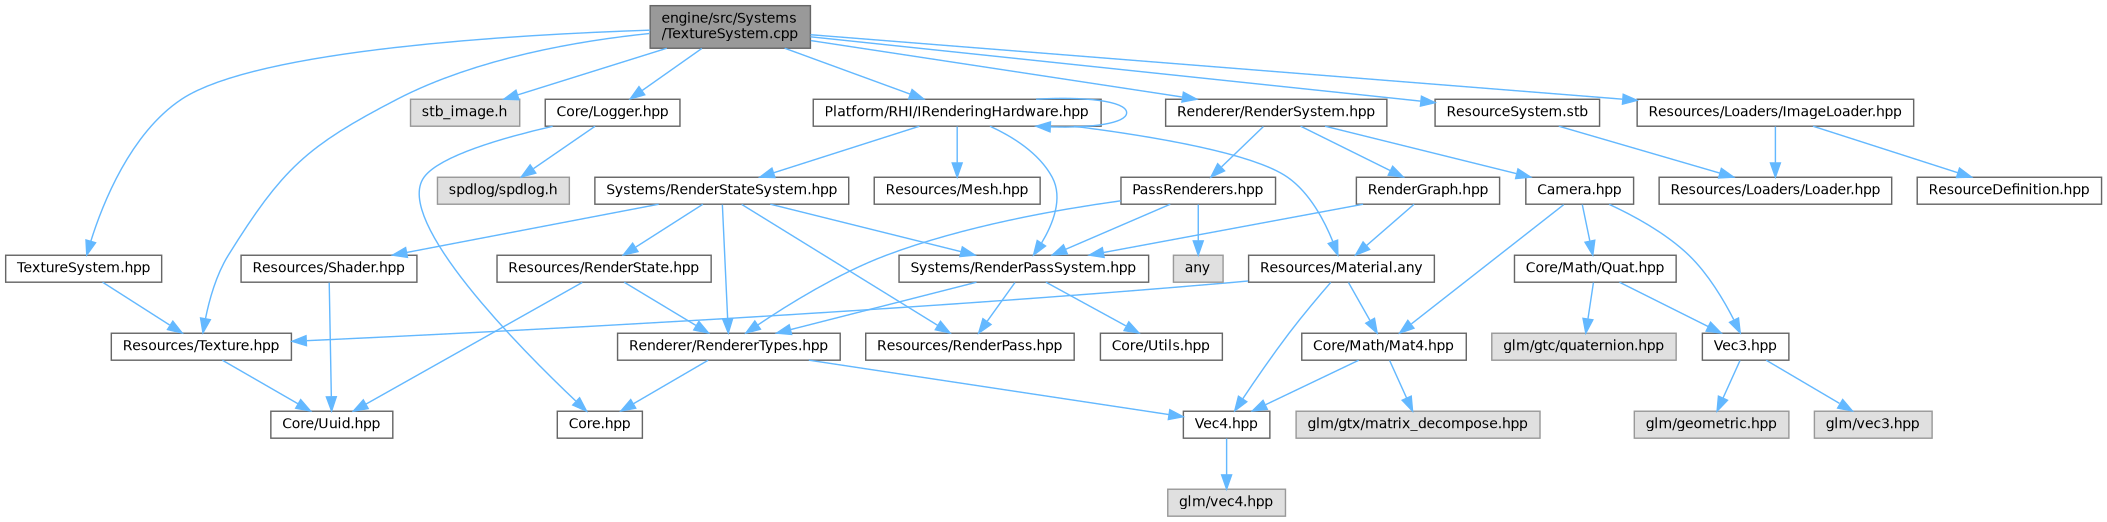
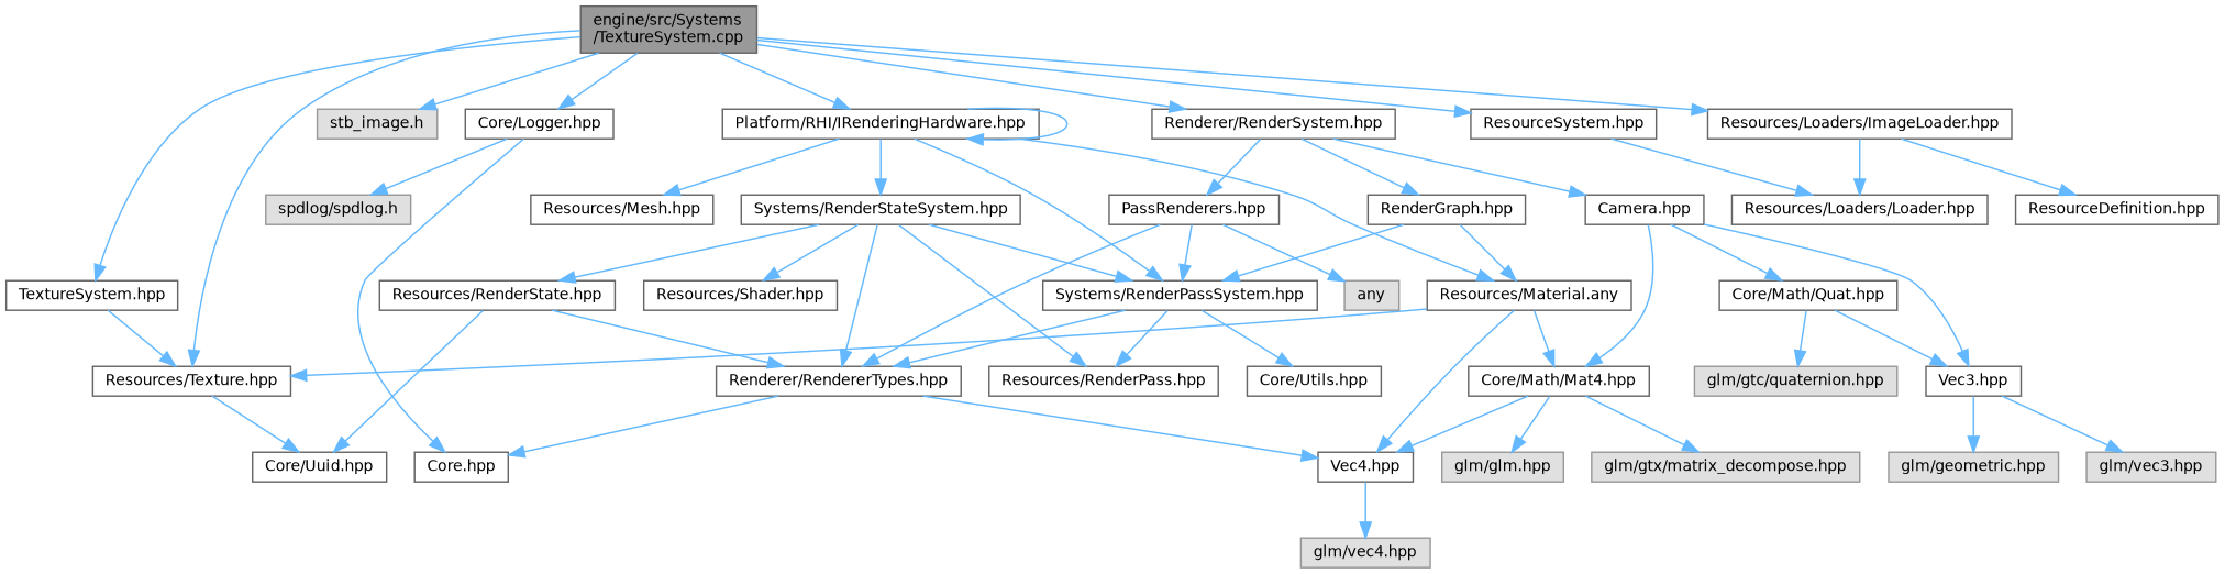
  digraph {
    node [color=grey40 fillcolor=white fontname=Helvetica fontsize=10 shape=box style=filled]
    edge [color=steelblue1 fontname=Helvetica fontsize=10 labelfontname=Helvetica labelfontsize=10 style=solid]
    n1 [color=gray40 fillcolor=grey60 fontcolor=black height=0.2 label="engine/src/Systems\l/TextureSystem.cpp" width=0.4]
    n2 [height=0.2 label="TextureSystem.hpp" width=0.4]
    n3 [height=0.2 label="Resources/Texture.hpp" width=0.4]
    n4 [color=grey60 fillcolor="#E0E0E0" height=0.2 label="stb_image.h" width=0.4]
    n5 [height=0.2 label="Core/Logger.hpp" width=0.4]
    n6 [height=0.2 label="Platform/RHI/IRenderingHardware.hpp" width=0.4]
-   n7 [height=0.2 label="ResourceSystem.stb" width=0.4]
+   n7 [height=0.2 label="ResourceSystem.hpp" width=0.4]
    n8 [height=0.2 label="Renderer/RenderSystem.hpp" width=0.4]
    n9 [height=0.2 label="Resources/Loaders/ImageLoader.hpp" width=0.4]
    n10 [height=0.2 label="Core/Uuid.hpp" width=0.4]
    n11 [color=grey60 fillcolor="#E0E0E0" height=0.2 label="spdlog/spdlog.h" width=0.4]
    n12 [height=0.2 label="Core.hpp" width=0.4]
    n13 [height=0.2 label="Resources/Material.any" width=0.4]
    n14 [height=0.2 label="Resources/Mesh.hpp" width=0.4]
    n15 [height=0.2 label="Systems/RenderPassSystem.hpp" width=0.4]
    n16 [height=0.2 label="Systems/RenderStateSystem.hpp" width=0.4]
    n17 [height=0.2 label="Resources/Loaders/Loader.hpp" width=0.4]
    n18 [height=0.2 label="Camera.hpp" width=0.4]
    n19 [height=0.2 label="PassRenderers.hpp" width=0.4]
    n20 [height=0.2 label="RenderGraph.hpp" width=0.4]
    n21 [height=0.2 label="ResourceDefinition.hpp" width=0.4]
    n22 [height=0.2 label="Core/Math/Mat4.hpp" width=0.4]
    n23 [height=0.2 label="Vec4.hpp" width=0.4]
    n24 [height=0.2 label="Core/Utils.hpp" width=0.4]
    n25 [height=0.2 label="Renderer/RendererTypes.hpp" width=0.4]
    n26 [height=0.2 label="Resources/RenderPass.hpp" width=0.4]
    n27 [height=0.2 label="Resources/RenderState.hpp" width=0.4]
    n28 [height=0.2 label="Resources/Shader.hpp" width=0.4]
+   n29 [color=grey60 fillcolor="#E0E0E0" height=0.2 label="glm/glm.hpp" width=0.4]
    n30 [color=grey60 fillcolor="#E0E0E0" height=0.2 label="glm/gtx/matrix_decompose.hpp" width=0.4]
    n31 [color=grey60 fillcolor="#E0E0E0" height=0.2 label="glm/vec4.hpp" width=0.4]
    n32 [height=0.2 label="Core/Math/Quat.hpp" width=0.4]
    n33 [height=0.2 label="Vec3.hpp" width=0.4]
    n34 [color=grey60 fillcolor="#E0E0E0" height=0.2 label=any width=0.4]
    n35 [color=grey60 fillcolor="#E0E0E0" height=0.2 label="glm/gtc/quaternion.hpp" width=0.4]
    n36 [color=grey60 fillcolor="#E0E0E0" height=0.2 label="glm/geometric.hpp" width=0.4]
    n37 [color=grey60 fillcolor="#E0E0E0" height=0.2 label="glm/vec3.hpp" width=0.4]
    n1 -> n2
    n1 -> n3
    n1 -> n4
    n1 -> n5
    n1 -> n6
    n1 -> n7
    n1 -> n8
    n1 -> n9
    n2 -> n3
    n3 -> n10
    n5 -> n11
    n5 -> n12
    n6 -> n6
    n6 -> n13
    n6 -> n14
    n6 -> n15
    n6 -> n16
    n7 -> n17
    n8 -> n18
    n8 -> n19
    n8 -> n20
    n9 -> n17
    n9 -> n21
    n13 -> n3
    n13 -> n22
    n13 -> n23
    n15 -> n24
    n15 -> n25
    n15 -> n26
    n16 -> n15
    n16 -> n25
    n16 -> n26
    n16 -> n27
    n16 -> n28
    n18 -> n22
    n18 -> n32
    n18 -> n33
    n19 -> n15
    n19 -> n25
    n19 -> n34
    n20 -> n13
    n20 -> n15
    n22 -> n23
+   n22 -> n29
    n22 -> n30
    n23 -> n31
    n25 -> n12
    n25 -> n23
    n27 -> n10
    n27 -> n25
-   n28 -> n10
    n32 -> n33
    n32 -> n35
    n33 -> n36
    n33 -> n37
  }
